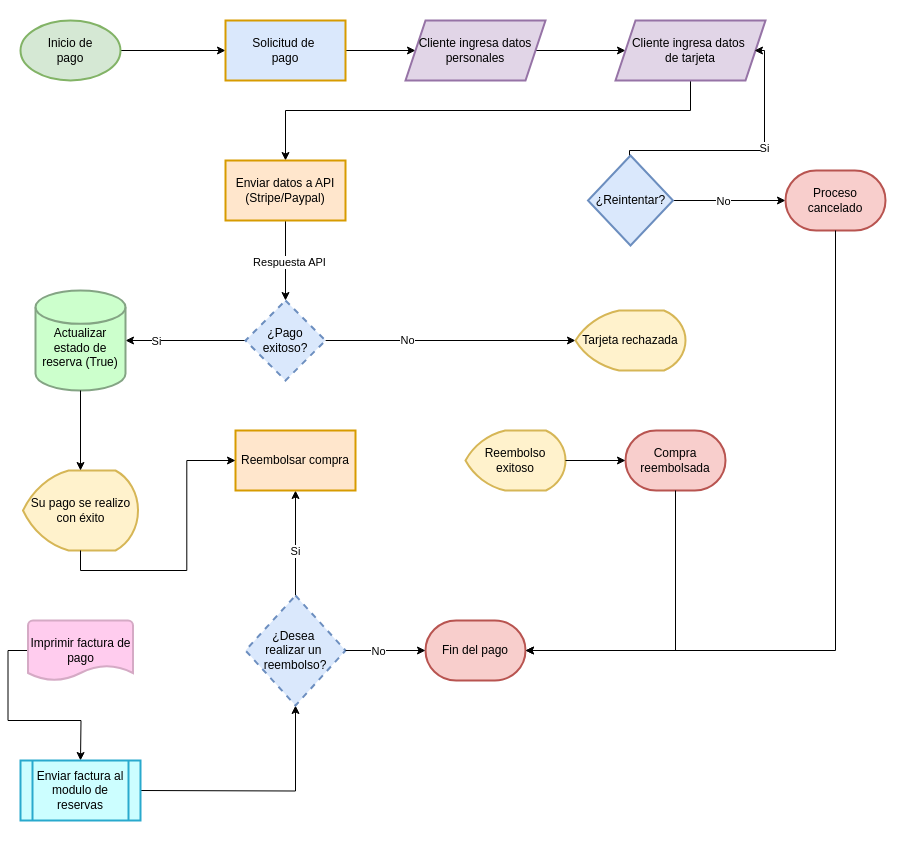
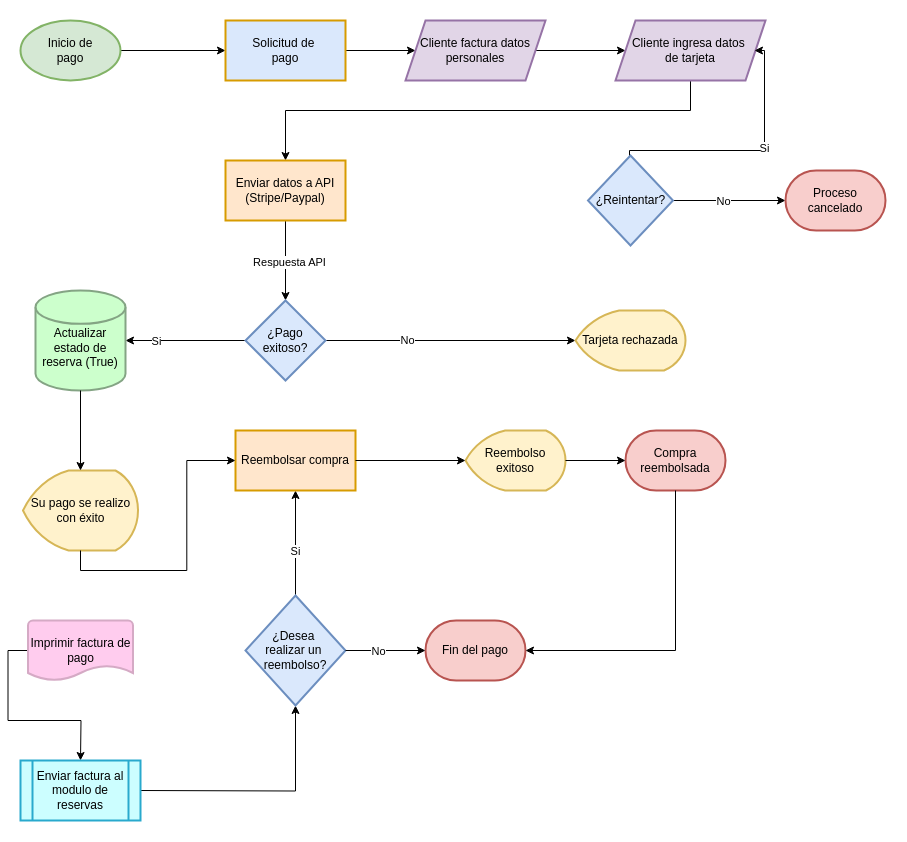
  <mxCell id="0" />
  <mxCell id="1" parent="0" />
  <mxCell id="2" value="" style="edgeStyle=orthogonalEdgeStyle;rounded=0;orthogonalLoop=1;jettySize=auto;html=1;entryX=0;entryY=0.5;entryDx=0;entryDy=0;" edge="1" parent="1" source="3" target="5"><mxGeometry relative="1" as="geometry"><mxPoint x="22.5" y="60" as="targetPoint" /></mxGeometry></mxCell>
  <mxCell id="3" value="Inicio de&lt;div&gt;pago&lt;/div&gt;" style="strokeWidth=2;html=1;shape=mxgraph.flowchart.start_1;whiteSpace=wrap;fillColor=#d5e8d4;strokeColor=#82b366;" vertex="1" parent="1"><mxGeometry x="20" y="20" width="100" height="60" as="geometry" /></mxCell>
  <mxCell id="4" value="" style="edgeStyle=orthogonalEdgeStyle;rounded=0;orthogonalLoop=1;jettySize=auto;html=1;" edge="1" parent="1" source="5" target="7"><mxGeometry relative="1" as="geometry" /></mxCell>
  <mxCell id="5" value="Solicitud de&amp;nbsp;&lt;div&gt;pago&lt;/div&gt;" style="whiteSpace=wrap;html=1;strokeWidth=2;fillColor=#dae8fc;strokeColor=#d79b00;" vertex="1" parent="1"><mxGeometry x="225" y="20" width="120" height="60" as="geometry" /></mxCell>
  <mxCell id="6" value="" style="edgeStyle=orthogonalEdgeStyle;rounded=0;orthogonalLoop=1;jettySize=auto;html=1;" edge="1" parent="1" source="7" target="9"><mxGeometry relative="1" as="geometry" /></mxCell>
- <mxCell id="7" value="Cliente ingresa datos personales" style="shape=parallelogram;perimeter=parallelogramPerimeter;whiteSpace=wrap;html=1;fixedSize=1;strokeWidth=2;fillColor=#e1d5e7;strokeColor=#9673a6;" vertex="1" parent="1"><mxGeometry x="405" y="20" width="140" height="60" as="geometry" /></mxCell>
+ <mxCell id="7" value="Cliente factura datos personales" style="shape=parallelogram;perimeter=parallelogramPerimeter;whiteSpace=wrap;html=1;fixedSize=1;strokeWidth=2;fillColor=#e1d5e7;strokeColor=#9673a6;" vertex="1" parent="1"><mxGeometry x="405" y="20" width="140" height="60" as="geometry" /></mxCell>
  <mxCell id="8" value="" style="edgeStyle=orthogonalEdgeStyle;rounded=0;orthogonalLoop=1;jettySize=auto;html=1;" edge="1" parent="1" source="9" target="12"><mxGeometry relative="1" as="geometry"><Array as="points"><mxPoint x="690" y="110" /><mxPoint x="285" y="110" /></Array></mxGeometry></mxCell>
  <mxCell id="9" value="Cliente ingresa datos&amp;nbsp;&lt;div&gt;de tarjeta&lt;/div&gt;" style="shape=parallelogram;perimeter=parallelogramPerimeter;whiteSpace=wrap;html=1;fixedSize=1;strokeWidth=2;fillColor=#e1d5e7;strokeColor=#9673a6;" vertex="1" parent="1"><mxGeometry x="615" y="20" width="150" height="60" as="geometry" /></mxCell>
  <mxCell id="10" value="" style="edgeStyle=orthogonalEdgeStyle;rounded=0;orthogonalLoop=1;jettySize=auto;html=1;" edge="1" parent="1" source="12" target="23"><mxGeometry relative="1" as="geometry" /></mxCell>
  <mxCell id="11" value="Respuesta API" style="edgeLabel;html=1;align=center;verticalAlign=middle;resizable=0;points=[];" vertex="1" connectable="0" parent="10"><mxGeometry x="0.029" y="3" relative="1" as="geometry"><mxPoint as="offset" /></mxGeometry></mxCell>
  <mxCell id="12" value="Enviar datos a API&lt;div&gt;(Stripe/Paypal)&lt;/div&gt;" style="whiteSpace=wrap;html=1;strokeWidth=2;fillColor=#ffe6cc;strokeColor=#d79b00;" vertex="1" parent="1"><mxGeometry x="225" y="160" width="120" height="60" as="geometry" /></mxCell>
  <mxCell id="13" style="edgeStyle=orthogonalEdgeStyle;rounded=0;orthogonalLoop=1;jettySize=auto;html=1;" edge="1" parent="1" source="23" target="17"><mxGeometry relative="1" as="geometry"><mxPoint x="735" y="330" as="sourcePoint" /></mxGeometry></mxCell>
  <mxCell id="14" value="Si" style="edgeLabel;html=1;align=center;verticalAlign=middle;resizable=0;points=[];" vertex="1" connectable="0" parent="13"><mxGeometry x="0.497" relative="1" as="geometry"><mxPoint as="offset" /></mxGeometry></mxCell>
  <mxCell id="15" value="" style="edgeStyle=orthogonalEdgeStyle;rounded=0;orthogonalLoop=1;jettySize=auto;html=1;entryX=0;entryY=0.5;entryDx=0;entryDy=0;entryPerimeter=0;" edge="1" parent="1" source="23" target="24"><mxGeometry relative="1" as="geometry"><mxPoint x="790" y="330" as="targetPoint" /></mxGeometry></mxCell>
  <mxCell id="16" value="No" style="edgeLabel;html=1;align=center;verticalAlign=middle;resizable=0;points=[];" vertex="1" connectable="0" parent="15"><mxGeometry x="-0.35" y="1" relative="1" as="geometry"><mxPoint as="offset" /></mxGeometry></mxCell>
  <mxCell id="17" value="&lt;div&gt;&lt;br&gt;&lt;/div&gt;&lt;div&gt;&lt;span style=&quot;background-color: transparent; color: light-dark(rgb(0, 0, 0), rgb(255, 255, 255));&quot;&gt;Actualizar estado de reserva (True)&lt;/span&gt;&lt;/div&gt;" style="strokeWidth=2;html=1;shape=mxgraph.flowchart.database;whiteSpace=wrap;fillColor=#CCFFCC;strokeColor=#84A484;" vertex="1" parent="1"><mxGeometry x="35" y="290" width="90" height="100" as="geometry" /></mxCell>
  <mxCell id="18" style="edgeStyle=orthogonalEdgeStyle;rounded=0;orthogonalLoop=1;jettySize=auto;html=1;exitX=0.5;exitY=0;exitDx=0;exitDy=0;entryX=1;entryY=0.5;entryDx=0;entryDy=0;" edge="1" parent="1"><mxGeometry relative="1" as="geometry"><mxPoint x="629" y="160" as="sourcePoint" /><mxPoint x="754" y="50" as="targetPoint" /><Array as="points"><mxPoint x="629" y="150" /><mxPoint x="764" y="150" /><mxPoint x="764" y="50" /></Array></mxGeometry></mxCell>
  <mxCell id="19" value="Si" style="edgeLabel;html=1;align=center;verticalAlign=middle;resizable=0;points=[];" vertex="1" connectable="0" parent="18"><mxGeometry x="0.091" y="-1" relative="1" as="geometry"><mxPoint x="5" y="-4" as="offset" /></mxGeometry></mxCell>
  <mxCell id="20" value="" style="edgeStyle=orthogonalEdgeStyle;rounded=0;orthogonalLoop=1;jettySize=auto;html=1;entryX=0;entryY=0.5;entryDx=0;entryDy=0;entryPerimeter=0;" edge="1" parent="1" source="22" target="37"><mxGeometry relative="1" as="geometry"><mxPoint x="525" y="200" as="targetPoint" /></mxGeometry></mxCell>
  <mxCell id="21" value="No" style="edgeLabel;html=1;align=center;verticalAlign=middle;resizable=0;points=[];" vertex="1" connectable="0" parent="20"><mxGeometry x="-0.369" y="-1" relative="1" as="geometry"><mxPoint x="15" y="-1" as="offset" /></mxGeometry></mxCell>
  <mxCell id="22" value="¿Reintentar?" style="rhombus;whiteSpace=wrap;html=1;strokeWidth=2;fillColor=#dae8fc;strokeColor=#6c8ebf;" vertex="1" parent="1"><mxGeometry x="587.5" y="155" width="85" height="90" as="geometry" /></mxCell>
- <mxCell id="23" value="¿Pago exitoso&lt;span style=&quot;background-color: transparent; color: light-dark(rgb(0, 0, 0), rgb(255, 255, 255));&quot;&gt;?&lt;/span&gt;" style="rhombus;whiteSpace=wrap;html=1;strokeWidth=2;fillColor=#dae8fc;strokeColor=#6c8ebf;dashed=1;" vertex="1" parent="1"><mxGeometry x="245" y="300" width="80" height="80" as="geometry" /></mxCell>
+ <mxCell id="23" value="¿Pago exitoso&lt;span style=&quot;background-color: transparent; color: light-dark(rgb(0, 0, 0), rgb(255, 255, 255));&quot;&gt;?&lt;/span&gt;" style="rhombus;whiteSpace=wrap;html=1;strokeWidth=2;fillColor=#dae8fc;strokeColor=#6c8ebf;" vertex="1" parent="1"><mxGeometry x="245" y="300" width="80" height="80" as="geometry" /></mxCell>
  <mxCell id="24" value="Tarjeta rechazada" style="strokeWidth=2;html=1;shape=mxgraph.flowchart.display;whiteSpace=wrap;fillColor=#fff2cc;strokeColor=#d6b656;" vertex="1" parent="1"><mxGeometry x="575" y="310" width="110" height="60" as="geometry" /></mxCell>
  <mxCell id="25" value="Su pago se realizo con éxito" style="strokeWidth=2;html=1;shape=mxgraph.flowchart.display;whiteSpace=wrap;fillColor=#fff2cc;strokeColor=#d6b656;" vertex="1" parent="1"><mxGeometry x="22.5" y="470" width="115" height="80" as="geometry" /></mxCell>
  <mxCell id="26" style="edgeStyle=orthogonalEdgeStyle;rounded=0;orthogonalLoop=1;jettySize=auto;html=1;exitX=0.5;exitY=1;exitDx=0;exitDy=0;exitPerimeter=0;entryX=0.5;entryY=0;entryDx=0;entryDy=0;entryPerimeter=0;" edge="1" parent="1" source="17" target="25"><mxGeometry relative="1" as="geometry" /></mxCell>
  <mxCell id="27" value="" style="edgeStyle=orthogonalEdgeStyle;rounded=0;orthogonalLoop=1;jettySize=auto;html=1;" edge="1" parent="1" target="30"><mxGeometry relative="1" as="geometry"><mxPoint x="140" y="790" as="sourcePoint" /></mxGeometry></mxCell>
  <mxCell id="28" value="" style="edgeStyle=orthogonalEdgeStyle;rounded=0;orthogonalLoop=1;jettySize=auto;html=1;" edge="1" parent="1" source="30" target="34"><mxGeometry relative="1" as="geometry" /></mxCell>
  <mxCell id="29" value="Si" style="edgeLabel;html=1;align=center;verticalAlign=middle;resizable=0;points=[];" vertex="1" connectable="0" parent="28"><mxGeometry x="-0.146" y="1" relative="1" as="geometry"><mxPoint as="offset" /></mxGeometry></mxCell>
- <mxCell id="30" value="¿Desea&amp;nbsp;&lt;div&gt;realizar&amp;nbsp;&lt;span style=&quot;background-color: transparent; color: light-dark(rgb(0, 0, 0), rgb(255, 255, 255));&quot;&gt;un&amp;nbsp;&lt;/span&gt;&lt;div&gt;&lt;span style=&quot;background-color: transparent; color: light-dark(rgb(0, 0, 0), rgb(255, 255, 255));&quot;&gt;reembolso?&lt;/span&gt;&lt;/div&gt;&lt;/div&gt;" style="rhombus;whiteSpace=wrap;html=1;strokeWidth=2;fillColor=#dae8fc;strokeColor=#6c8ebf;dashed=1;" vertex="1" parent="1"><mxGeometry x="245" y="595" width="100" height="110" as="geometry" /></mxCell>
+ <mxCell id="30" value="¿Desea&amp;nbsp;&lt;div&gt;realizar&amp;nbsp;&lt;span style=&quot;background-color: transparent; color: light-dark(rgb(0, 0, 0), rgb(255, 255, 255));&quot;&gt;un&amp;nbsp;&lt;/span&gt;&lt;div&gt;&lt;span style=&quot;background-color: transparent; color: light-dark(rgb(0, 0, 0), rgb(255, 255, 255));&quot;&gt;reembolso?&lt;/span&gt;&lt;/div&gt;&lt;/div&gt;" style="rhombus;whiteSpace=wrap;html=1;strokeWidth=2;fillColor=#dae8fc;strokeColor=#6c8ebf;" vertex="1" parent="1"><mxGeometry x="245" y="595" width="100" height="110" as="geometry" /></mxCell>
  <mxCell id="31" value="Fin del pago" style="strokeWidth=2;html=1;shape=mxgraph.flowchart.terminator;whiteSpace=wrap;fillColor=#f8cecc;strokeColor=#b85450;" vertex="1" parent="1"><mxGeometry x="425" y="620" width="100" height="60" as="geometry" /></mxCell>
  <mxCell id="32" style="edgeStyle=orthogonalEdgeStyle;rounded=0;orthogonalLoop=1;jettySize=auto;html=1;exitX=1;exitY=0.5;exitDx=0;exitDy=0;entryX=0;entryY=0.5;entryDx=0;entryDy=0;entryPerimeter=0;" edge="1" parent="1" source="30" target="31"><mxGeometry relative="1" as="geometry" /></mxCell>
  <mxCell id="33" value="No" style="edgeLabel;html=1;align=center;verticalAlign=middle;resizable=0;points=[];" vertex="1" connectable="0" parent="32"><mxGeometry x="-0.2" relative="1" as="geometry"><mxPoint as="offset" /></mxGeometry></mxCell>
  <mxCell id="34" value="Reembolsar compra" style="whiteSpace=wrap;html=1;strokeWidth=2;fillColor=#ffe6cc;strokeColor=#d79b00;" vertex="1" parent="1"><mxGeometry x="235" y="430" width="120" height="60" as="geometry" /></mxCell>
  <mxCell id="35" value="Reembolso exitoso" style="strokeWidth=2;html=1;shape=mxgraph.flowchart.display;whiteSpace=wrap;fillColor=#fff2cc;strokeColor=#d6b656;" vertex="1" parent="1"><mxGeometry x="465" y="430" width="100" height="60" as="geometry" /></mxCell>
+ <mxCell id="36" style="edgeStyle=orthogonalEdgeStyle;rounded=0;orthogonalLoop=1;jettySize=auto;html=1;exitX=1;exitY=0.5;exitDx=0;exitDy=0;entryX=0;entryY=0.5;entryDx=0;entryDy=0;entryPerimeter=0;" edge="1" parent="1" source="34" target="35"><mxGeometry relative="1" as="geometry" /></mxCell>
  <mxCell id="37" value="Proceso cancelado" style="strokeWidth=2;html=1;shape=mxgraph.flowchart.terminator;whiteSpace=wrap;fillColor=#f8cecc;strokeColor=#b85450;" vertex="1" parent="1"><mxGeometry x="785" y="170" width="100" height="60" as="geometry" /></mxCell>
  <mxCell id="38" value="Compra reembolsada" style="strokeWidth=2;html=1;shape=mxgraph.flowchart.terminator;whiteSpace=wrap;fillColor=#f8cecc;strokeColor=#b85450;" vertex="1" parent="1"><mxGeometry x="625" y="430" width="100" height="60" as="geometry" /></mxCell>
  <mxCell id="39" style="edgeStyle=orthogonalEdgeStyle;rounded=0;orthogonalLoop=1;jettySize=auto;html=1;exitX=1;exitY=0.5;exitDx=0;exitDy=0;exitPerimeter=0;entryX=0;entryY=0.5;entryDx=0;entryDy=0;entryPerimeter=0;" edge="1" parent="1" source="35" target="38"><mxGeometry relative="1" as="geometry" /></mxCell>
  <mxCell id="40" style="edgeStyle=orthogonalEdgeStyle;rounded=0;orthogonalLoop=1;jettySize=auto;html=1;exitX=0.5;exitY=1;exitDx=0;exitDy=0;exitPerimeter=0;entryX=1;entryY=0.5;entryDx=0;entryDy=0;entryPerimeter=0;" edge="1" parent="1" source="38" target="31"><mxGeometry relative="1" as="geometry" /></mxCell>
- <mxCell id="41" style="edgeStyle=orthogonalEdgeStyle;rounded=0;orthogonalLoop=1;jettySize=auto;html=1;exitX=0.5;exitY=1;exitDx=0;exitDy=0;exitPerimeter=0;entryX=1;entryY=0.5;entryDx=0;entryDy=0;entryPerimeter=0;" edge="1" parent="1" source="37" target="31"><mxGeometry relative="1" as="geometry" /></mxCell>
  <mxCell id="42" style="edgeStyle=orthogonalEdgeStyle;rounded=0;orthogonalLoop=1;jettySize=auto;html=1;exitX=0;exitY=0.5;exitDx=0;exitDy=0;exitPerimeter=0;entryX=0.5;entryY=0;entryDx=0;entryDy=0;" edge="1" parent="1" source="43"><mxGeometry relative="1" as="geometry"><mxPoint x="80" y="760" as="targetPoint" /></mxGeometry></mxCell>
  <mxCell id="43" value="Imprimir factura de pago" style="strokeWidth=2;html=1;shape=mxgraph.flowchart.document2;whiteSpace=wrap;size=0.25;fillColor=#FFCCEE;strokeColor=#D5AAC5;" vertex="1" parent="1"><mxGeometry x="27.5" y="620" width="105" height="60" as="geometry" /></mxCell>
  <mxCell id="44" style="edgeStyle=orthogonalEdgeStyle;rounded=0;orthogonalLoop=1;jettySize=auto;html=1;exitX=0.5;exitY=1;exitDx=0;exitDy=0;exitPerimeter=0;" edge="1" parent="1" source="25" target="34"><mxGeometry relative="1" as="geometry" /></mxCell>
  <mxCell id="45" value="Enviar factura al modulo de reservas" style="shape=process;whiteSpace=wrap;html=1;backgroundOutline=1;strokeWidth=2;fillColor=light-dark(#CCFEFF,#50E2FF);strokeColor=#29A9CD;" vertex="1" parent="1"><mxGeometry x="20" y="760" width="120" height="60" as="geometry" /></mxCell>
